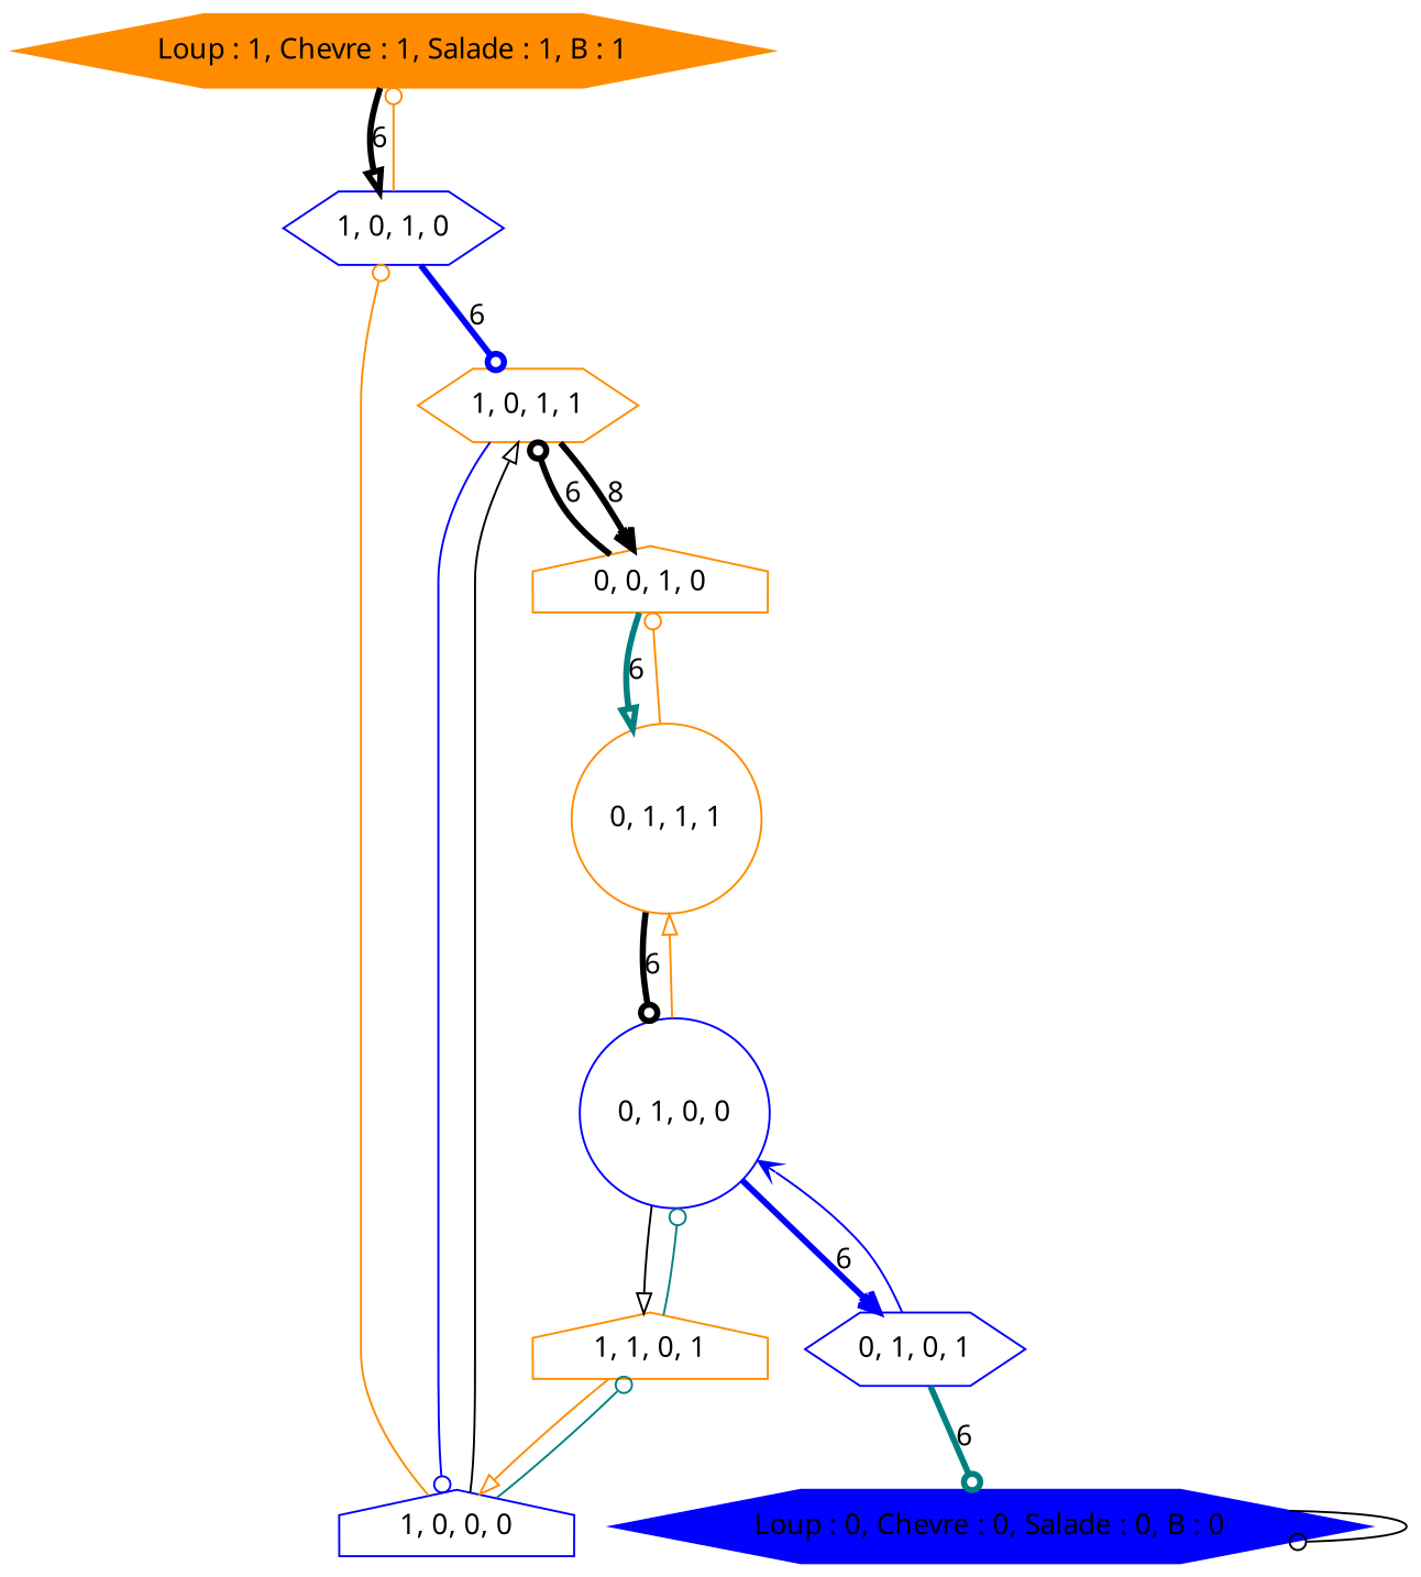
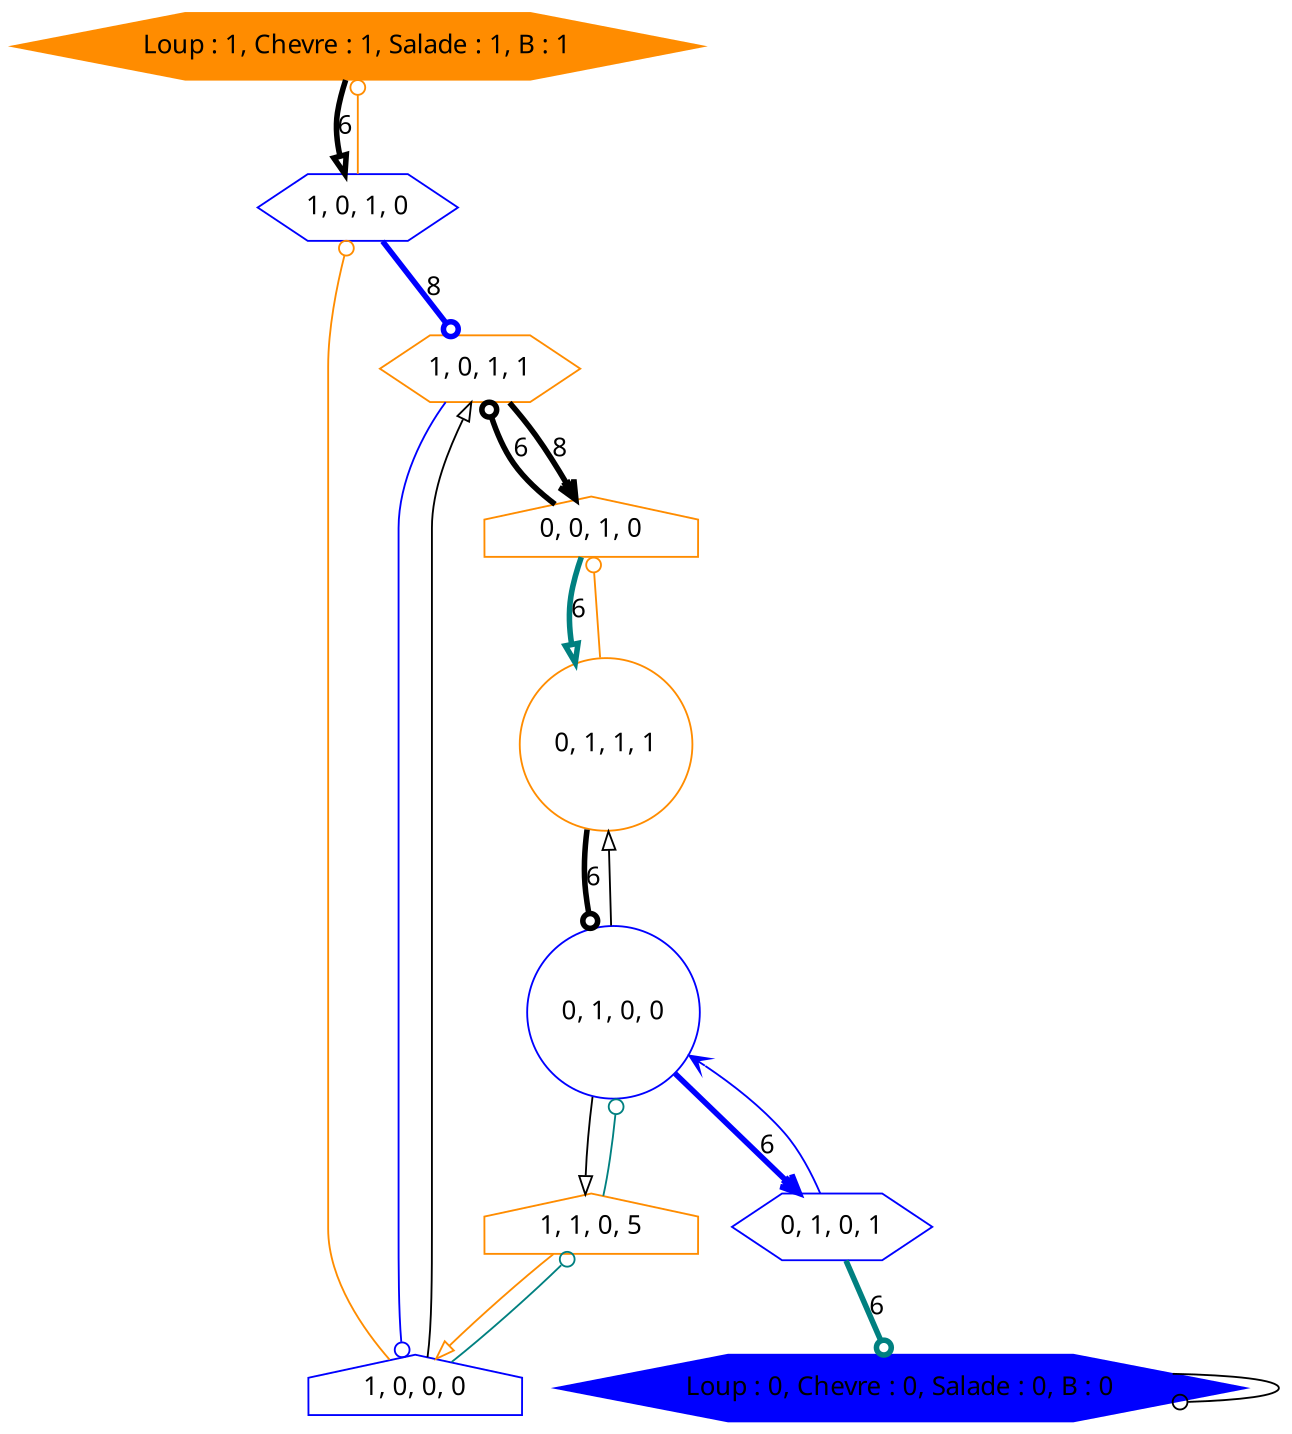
  digraph {
    fontname="Noto Sans"
    node [color=darkorange fontname="Noto Sans" shape=hexagon]
    edge [arrowhead=odot color=black fontname="Noto Sans"]
    n1 [label="Loup : 1, Chevre : 1, Salade : 1, B : 1" style=filled]
    "1, 0, 1, 0" [color=blue]
    "1, 0, 1, 1"
    n4 [color=blue label="Loup : 0, Chevre : 0, Salade : 0, B : 0" style=filled]
    "0, 0, 1, 0" [shape=house]
    "1, 0, 0, 0" [color=blue shape=house]
    "0, 1, 1, 1" [shape=circle]
-   "1, 1, 0, 1" [shape=house]
+   "1, 1, 0, 1" [shape=house label="1, 1, 0, 5"]
    "0, 1, 0, 0" [color=blue shape=circle]
    "0, 1, 0, 1" [color=blue]
    n1 -> "1, 0, 1, 0" [arrowhead=onormal label=6 penwidth=3]
    "1, 0, 1, 0" -> n1 [color=darkorange]
-   "1, 0, 1, 0" -> "1, 0, 1, 1" [color=blue label=6 penwidth=3]
+   "1, 0, 1, 0" -> "1, 0, 1, 1" [color=blue label=8 penwidth=3]
    "1, 0, 1, 1" -> "0, 0, 1, 0" [arrowhead=vee label=8 penwidth=3]
    "1, 0, 1, 1" -> "1, 0, 0, 0" [color=blue]
    n4 -> n4
    "0, 0, 1, 0" -> "1, 0, 1, 1" [label=6 penwidth=3]
    "0, 0, 1, 0" -> "0, 1, 1, 1" [arrowhead=onormal color=teal label=6 penwidth=3]
    "1, 0, 0, 0" -> "1, 0, 1, 0" [color=darkorange]
    "1, 0, 0, 0" -> "1, 0, 1, 1" [arrowhead=onormal]
    "1, 0, 0, 0" -> "1, 1, 0, 1" [color=teal]
    "0, 1, 1, 1" -> "0, 0, 1, 0" [color=darkorange]
    "0, 1, 1, 1" -> "0, 1, 0, 0" [label=6 penwidth=3]
    "1, 1, 0, 1" -> "1, 0, 0, 0" [arrowhead=onormal color=darkorange]
    "1, 1, 0, 1" -> "0, 1, 0, 0" [color=teal]
-   "0, 1, 0, 0" -> "0, 1, 1, 1" [arrowhead=onormal color=darkorange]
+   "0, 1, 0, 0" -> "0, 1, 1, 1" [arrowhead=onormal]
    "0, 1, 0, 0" -> "1, 1, 0, 1" [arrowhead=onormal]
    "0, 1, 0, 0" -> "0, 1, 0, 1" [arrowhead=vee color=blue label=6 penwidth=3]
    "0, 1, 0, 1" -> n4 [color=teal label=6 penwidth=3]
    "0, 1, 0, 1" -> "0, 1, 0, 0" [arrowhead=vee color=blue]
  }
